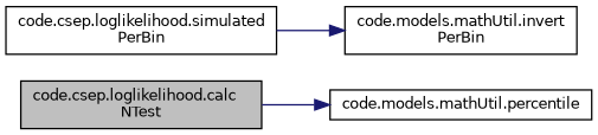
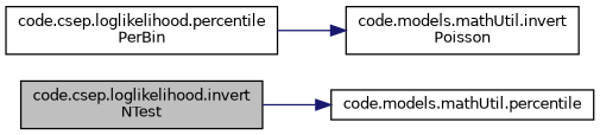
  digraph {
    rankdir=LR
    node [color=black fillcolor=white fontname=Helvetica fontsize=10 shape=record style=filled]
    edge [color=midnightblue fontname=Helvetica fontsize=10 labelfontname=Helvetica labelfontsize=10 style=solid]
-   n1 [fillcolor=grey75 fontcolor=black height=0.2 label="code.csep.loglikelihood.calc\lNTest" width=0.4]
+   n1 [fillcolor=grey75 fontcolor=black height=0.2 label="code.csep.loglikelihood.invert\lNTest" width=0.4]
    n2 [height=0.2 label="code.models.mathUtil.percentile" width=0.4]
-   n3 [height=0.2 label="code.csep.loglikelihood.simulated\lPerBin" width=0.4]
-   n4 [height=0.2 label="code.models.mathUtil.invert\lPerBin" width=0.4]
+   n3 [height=0.2 label="code.csep.loglikelihood.percentile\lPerBin" width=0.4]
+   n4 [height=0.2 label="code.models.mathUtil.invert\lPoisson" width=0.4]
    n1 -> n2
    n3 -> n4
  }
